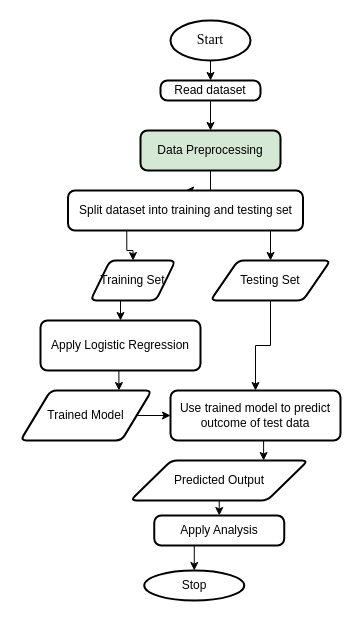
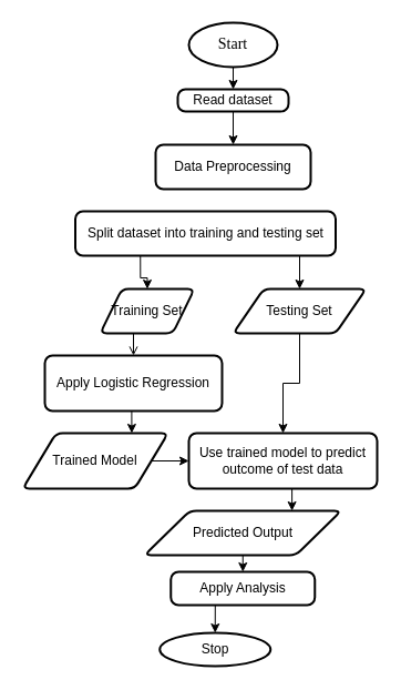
  <mxCell id="0" />
  <mxCell id="1" parent="0" />
  <mxCell id="2" style="edgeStyle=orthogonalEdgeStyle;rounded=0;orthogonalLoop=1;jettySize=auto;html=1;exitX=0.5;exitY=1;exitDx=0;exitDy=0;exitPerimeter=0;entryX=0.5;entryY=0;entryDx=0;entryDy=0;" parent="1" source="3" target="5" edge="1"><mxGeometry relative="1" as="geometry" /></mxCell>
  <mxCell id="3" value="&lt;p&gt;&lt;font face=&quot;Times New Roman&quot; style=&quot;font-size: 14px&quot;&gt;Start&lt;/font&gt;&lt;/p&gt;" style="strokeWidth=2;html=1;shape=mxgraph.flowchart.start_1;whiteSpace=wrap;" parent="1" vertex="1"><mxGeometry x="170" y="20" width="80" height="40" as="geometry" /></mxCell>
  <mxCell id="4" style="edgeStyle=orthogonalEdgeStyle;rounded=0;orthogonalLoop=1;jettySize=auto;html=1;exitX=0.5;exitY=1;exitDx=0;exitDy=0;entryX=0.5;entryY=0;entryDx=0;entryDy=0;" parent="1" source="5" target="7" edge="1"><mxGeometry relative="1" as="geometry" /></mxCell>
  <mxCell id="5" value="Read dataset" style="rounded=1;whiteSpace=wrap;html=1;absoluteArcSize=1;arcSize=14;strokeWidth=2;" parent="1" vertex="1"><mxGeometry x="160" y="80" width="100" height="20" as="geometry" /></mxCell>
- <mxCell id="6" style="edgeStyle=orthogonalEdgeStyle;rounded=0;orthogonalLoop=1;jettySize=auto;html=1;exitX=0.5;exitY=1;exitDx=0;exitDy=0;" parent="1" source="7" target="10" edge="1"><mxGeometry relative="1" as="geometry" /></mxCell>
- <mxCell id="7" value="Data Preprocessing" style="rounded=1;whiteSpace=wrap;html=1;absoluteArcSize=1;arcSize=14;strokeWidth=2;fillColor=#d5e8d4;" parent="1" vertex="1"><mxGeometry x="140" y="130" width="140" height="40" as="geometry" /></mxCell>
+ <mxCell id="7" value="Data Preprocessing" style="rounded=1;whiteSpace=wrap;html=1;absoluteArcSize=1;arcSize=14;strokeWidth=2;" parent="1" vertex="1"><mxGeometry x="140" y="130" width="140" height="40" as="geometry" /></mxCell>
  <mxCell id="8" style="edgeStyle=orthogonalEdgeStyle;rounded=0;orthogonalLoop=1;jettySize=auto;html=1;exitX=0.25;exitY=1;exitDx=0;exitDy=0;" parent="1" source="10" target="12" edge="1"><mxGeometry relative="1" as="geometry" /></mxCell>
  <mxCell id="9" style="edgeStyle=orthogonalEdgeStyle;rounded=0;orthogonalLoop=1;jettySize=auto;html=1;exitX=0.75;exitY=1;exitDx=0;exitDy=0;entryX=0.5;entryY=0;entryDx=0;entryDy=0;" parent="1" source="10" target="14" edge="1"><mxGeometry relative="1" as="geometry" /></mxCell>
  <mxCell id="10" value="Split dataset into training and testing set" style="rounded=1;whiteSpace=wrap;html=1;absoluteArcSize=1;arcSize=14;strokeWidth=2;" parent="1" vertex="1"><mxGeometry x="67.5" y="190" width="235" height="40" as="geometry" /></mxCell>
- <mxCell id="11" style="edgeStyle=orthogonalEdgeStyle;rounded=0;orthogonalLoop=1;jettySize=auto;html=1;exitX=0.25;exitY=1;exitDx=0;exitDy=0;entryX=0.5;entryY=0;entryDx=0;entryDy=0;" parent="1" source="12" target="16" edge="1"><mxGeometry relative="1" as="geometry" /></mxCell>
+ <mxCell id="11" style="edgeStyle=orthogonalEdgeStyle;rounded=0;orthogonalLoop=1;jettySize=auto;html=1;exitX=0.25;exitY=1;exitDx=0;exitDy=0;entryX=0.5;entryY=0;entryDx=0;entryDy=0;endArrow=open;" parent="1" source="12" target="16" edge="1"><mxGeometry relative="1" as="geometry" /></mxCell>
  <mxCell id="12" value="Training Set" style="shape=parallelogram;html=1;strokeWidth=2;perimeter=parallelogramPerimeter;whiteSpace=wrap;rounded=1;arcSize=12;size=0.23;" parent="1" vertex="1"><mxGeometry x="90" y="260" width="85" height="40" as="geometry" /></mxCell>
  <mxCell id="13" style="edgeStyle=orthogonalEdgeStyle;rounded=0;orthogonalLoop=1;jettySize=auto;html=1;exitX=0.5;exitY=1;exitDx=0;exitDy=0;entryX=0.5;entryY=0;entryDx=0;entryDy=0;" parent="1" source="14" target="20" edge="1"><mxGeometry relative="1" as="geometry"><mxPoint x="278" y="370" as="targetPoint" /></mxGeometry></mxCell>
  <mxCell id="14" value="Testing Set" style="shape=parallelogram;html=1;strokeWidth=2;perimeter=parallelogramPerimeter;whiteSpace=wrap;rounded=1;arcSize=12;size=0.23;" parent="1" vertex="1"><mxGeometry x="210" y="260" width="120" height="40" as="geometry" /></mxCell>
  <mxCell id="15" style="edgeStyle=orthogonalEdgeStyle;rounded=0;orthogonalLoop=1;jettySize=auto;html=1;exitX=0.5;exitY=1;exitDx=0;exitDy=0;entryX=0.75;entryY=0;entryDx=0;entryDy=0;" parent="1" source="16" target="18" edge="1"><mxGeometry relative="1" as="geometry" /></mxCell>
  <mxCell id="16" value="Apply Logistic Regression" style="rounded=1;whiteSpace=wrap;html=1;absoluteArcSize=1;arcSize=14;strokeWidth=2;" parent="1" vertex="1"><mxGeometry x="40" y="320" width="160" height="50" as="geometry" /></mxCell>
  <mxCell id="17" style="edgeStyle=orthogonalEdgeStyle;rounded=0;orthogonalLoop=1;jettySize=auto;html=1;exitX=1;exitY=0.5;exitDx=0;exitDy=0;entryX=0;entryY=0.5;entryDx=0;entryDy=0;" parent="1" source="18" target="20" edge="1"><mxGeometry relative="1" as="geometry" /></mxCell>
  <mxCell id="18" value="Trained Model" style="shape=parallelogram;html=1;strokeWidth=2;perimeter=parallelogramPerimeter;whiteSpace=wrap;rounded=1;arcSize=12;size=0.23;" parent="1" vertex="1"><mxGeometry x="20" y="390" width="131.25" height="50" as="geometry" /></mxCell>
  <mxCell id="19" style="edgeStyle=orthogonalEdgeStyle;rounded=0;orthogonalLoop=1;jettySize=auto;html=1;exitX=0.5;exitY=1;exitDx=0;exitDy=0;entryX=0.75;entryY=0;entryDx=0;entryDy=0;" parent="1" source="20" target="22" edge="1"><mxGeometry relative="1" as="geometry" /></mxCell>
  <mxCell id="20" value="Use trained model to predict outcome of test data" style="rounded=1;whiteSpace=wrap;html=1;absoluteArcSize=1;arcSize=14;strokeWidth=2;" parent="1" vertex="1"><mxGeometry x="170" y="390" width="170" height="50" as="geometry" /></mxCell>
  <mxCell id="21" style="edgeStyle=orthogonalEdgeStyle;rounded=0;orthogonalLoop=1;jettySize=auto;html=1;exitX=0.5;exitY=1;exitDx=0;exitDy=0;entryX=0.5;entryY=0;entryDx=0;entryDy=0;" parent="1" source="22" target="24" edge="1"><mxGeometry relative="1" as="geometry" /></mxCell>
  <mxCell id="22" value="Predicted Output" style="shape=parallelogram;html=1;strokeWidth=2;perimeter=parallelogramPerimeter;whiteSpace=wrap;rounded=1;arcSize=12;size=0.23;" parent="1" vertex="1"><mxGeometry x="130" y="460" width="177.5" height="40" as="geometry" /></mxCell>
  <mxCell id="23" style="edgeStyle=orthogonalEdgeStyle;rounded=0;orthogonalLoop=1;jettySize=auto;html=1;exitX=0.5;exitY=1;exitDx=0;exitDy=0;entryX=0.5;entryY=0;entryDx=0;entryDy=0;entryPerimeter=0;" edge="1" parent="1" source="24" target="25"><mxGeometry relative="1" as="geometry" /></mxCell>
  <mxCell id="24" value="Apply Analysis" style="rounded=1;whiteSpace=wrap;html=1;absoluteArcSize=1;arcSize=14;strokeWidth=2;" parent="1" vertex="1"><mxGeometry x="153.75" y="515" width="130" height="30" as="geometry" /></mxCell>
  <mxCell id="25" value="Stop" style="strokeWidth=2;html=1;shape=mxgraph.flowchart.start_1;whiteSpace=wrap;" parent="1" vertex="1"><mxGeometry x="143.75" y="570" width="100" height="30" as="geometry" /></mxCell>
